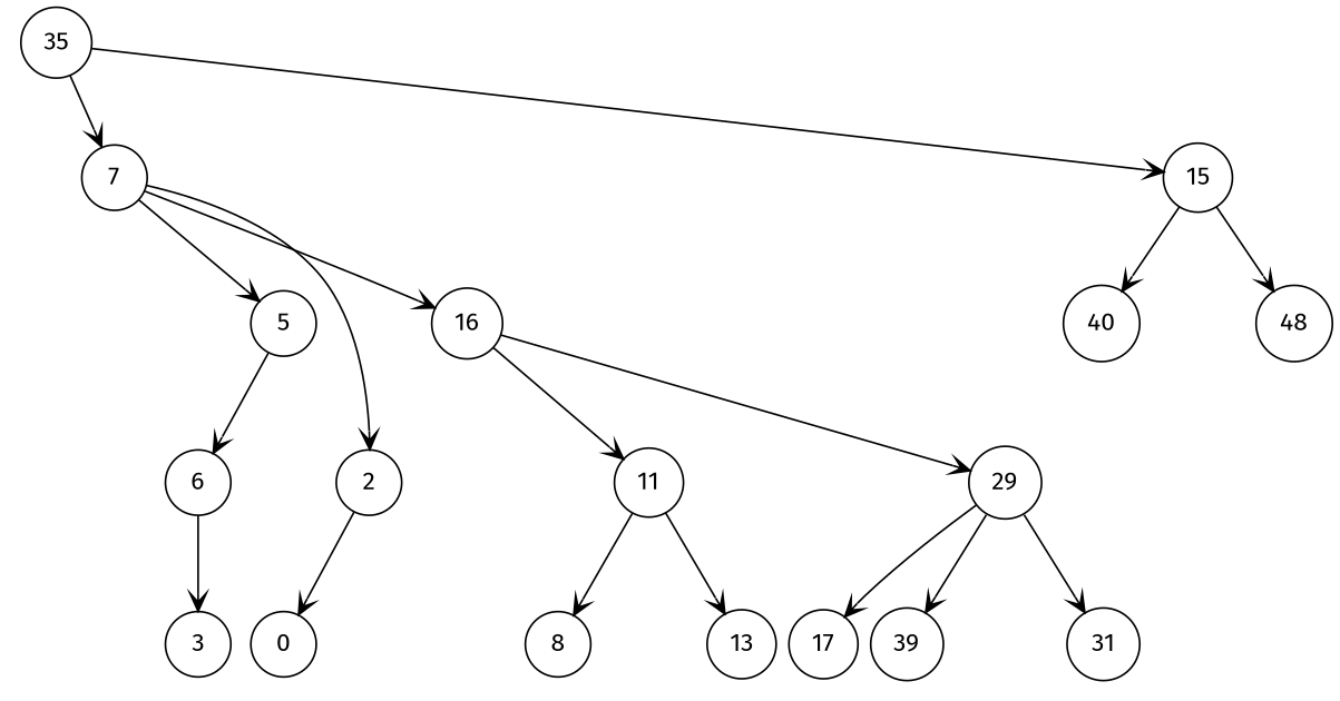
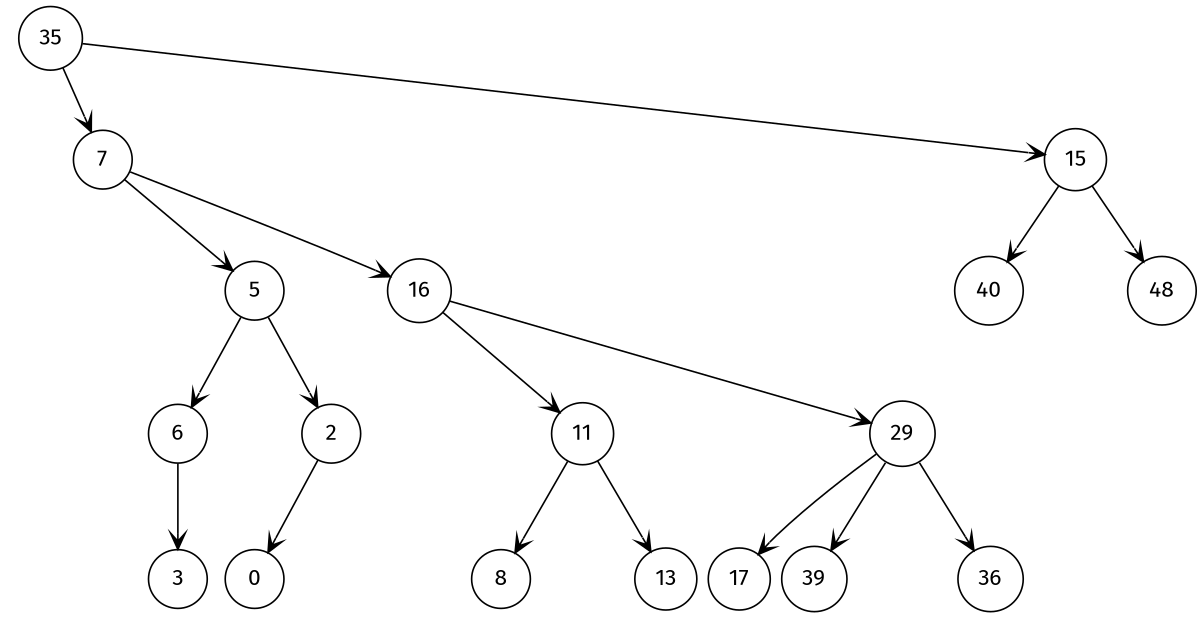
  digraph {
    fontname="Fira Sans"
    nodesep=0.1
    node [fontname="Fira Sans" shape=circle]
    edge [arrowhead=vee fontname="Fira Sans"]
    _16 [group=16 style=invis width=0]
    17
    6
    _7 [group=7 style=invis width=0]
    _34 [group=34 style=invis width=0]
    39
    3
    n8 [group=34 label=35]
    7 [group=7]
    n10 [group=45 label=15]
    5 [group=5]
    16 [group=16]
    40 [group=40]
    _45 [group=45 style=invis width=0]
    48
    2 [group=2]
    _5 [group=5 style=invis width=0]
    11 [group=11]
    29 [group=29]
    0
    _2 [group=2 style=invis width=0]
    8
    _11 [group=11 style=invis width=0]
    13
    _29 [group=29 style=invis width=0]
-   31
+   31 [label=36]
    _40 [group=40 style=invis width=0]
    subgraph sub_1 {
      rank=same
      _16
      17
    }
    subgraph sub_2 {
      rank=same
      6
      _7
    }
    subgraph sub_3 {
      rank=same
      _34
      39
    }
    6 -> 3
    n8 -> _34 [style=invis]
    n8 -> 7
    n8 -> n10
    7 -> _7 [style=invis]
    7 -> 5
    7 -> 16
    n10 -> 40
    n10 -> _45 [style=invis]
    n10 -> 48
    5 -> 6
-   7 -> 2
+   5 -> 2
    5 -> _5 [style=invis]
    16 -> _16 [style=invis]
    16 -> 11
    16 -> 29
    40 -> _40 [style=invis]
    2 -> 0
    2 -> _2 [style=invis]
    11 -> 8
    11 -> _11 [style=invis]
    11 -> 13
    29 -> 17
    29 -> 39
    29 -> _29 [style=invis]
    29 -> 31
  }
